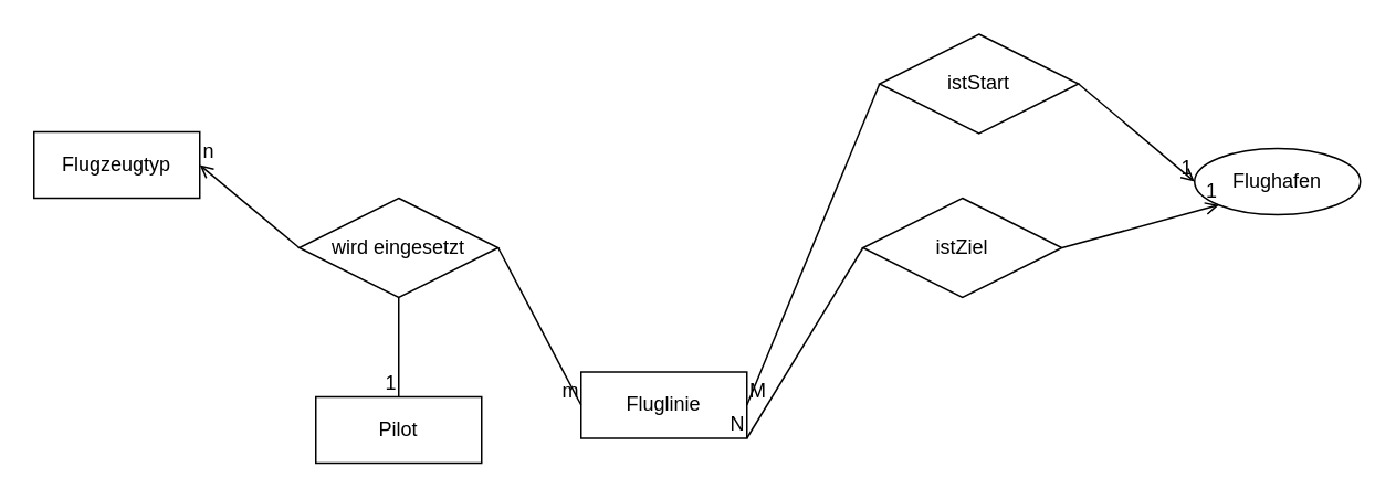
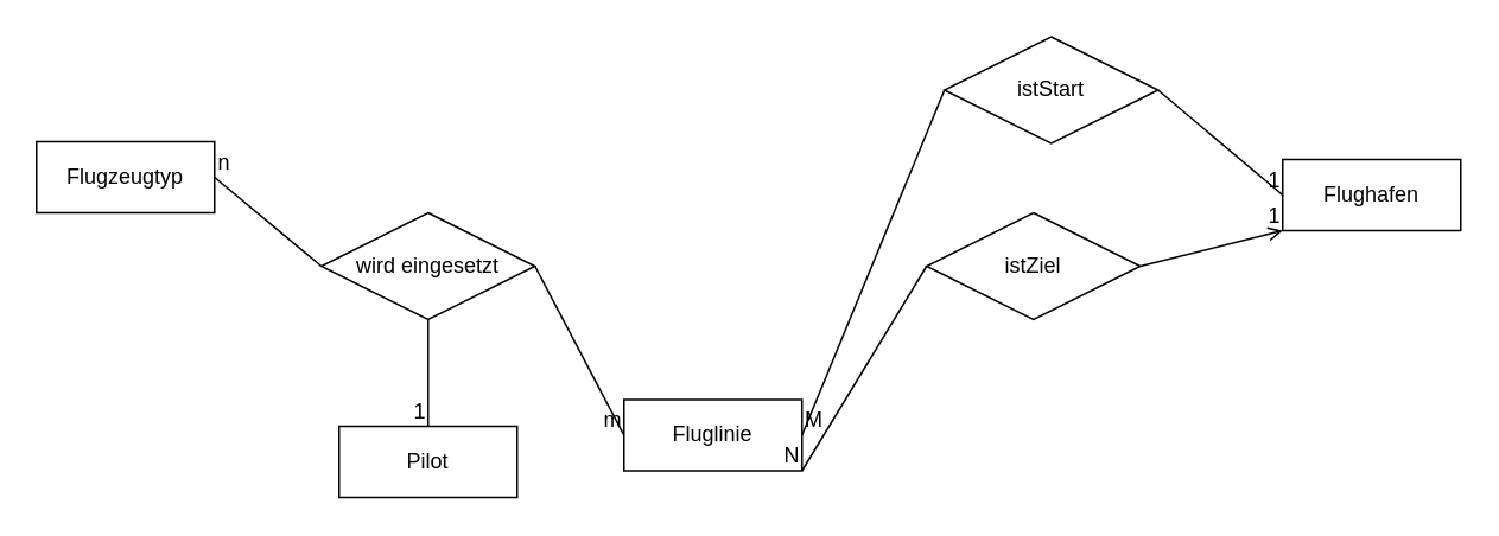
  <mxCell id="0" />
  <mxCell id="1" parent="0" />
  <mxCell id="2" value="Flugzeugtyp" style="whiteSpace=wrap;html=1;align=center;" vertex="1" parent="1"><mxGeometry x="20" y="79" width="100" height="40" as="geometry" /></mxCell>
  <mxCell id="3" value="Fluglinie" style="whiteSpace=wrap;html=1;align=center;" vertex="1" parent="1"><mxGeometry x="350" y="224" width="100" height="40" as="geometry" /></mxCell>
  <mxCell id="4" value="Pilot" style="whiteSpace=wrap;html=1;align=center;" vertex="1" parent="1"><mxGeometry x="190" y="239" width="100" height="40" as="geometry" /></mxCell>
- <mxCell id="5" value="Flughafen" style="ellipse;whiteSpace=wrap;html=1;align=center;" vertex="1" parent="1"><mxGeometry x="720" y="89" width="100" height="40" as="geometry" /></mxCell>
+ <mxCell id="5" value="Flughafen" style="whiteSpace=wrap;html=1;align=center;" vertex="1" parent="1"><mxGeometry x="720" y="89" width="100" height="40" as="geometry" /></mxCell>
  <mxCell id="6" value="wird eingesetzt" style="shape=rhombus;perimeter=rhombusPerimeter;whiteSpace=wrap;html=1;align=center;" vertex="1" parent="1"><mxGeometry x="180" y="119" width="120" height="60" as="geometry" /></mxCell>
  <mxCell id="7" value="" style="endArrow=none;html=1;rounded=0;exitX=0.5;exitY=1;exitDx=0;exitDy=0;entryX=0.5;entryY=0;entryDx=0;entryDy=0;" edge="1" parent="1" source="6" target="4"><mxGeometry relative="1" as="geometry"><mxPoint x="220" y="219" as="sourcePoint" /><mxPoint x="380" y="219" as="targetPoint" /></mxGeometry></mxCell>
  <mxCell id="8" value="1" style="resizable=0;html=1;whiteSpace=wrap;align=right;verticalAlign=bottom;" connectable="0" vertex="1" parent="7"><mxGeometry x="1" relative="1" as="geometry" /></mxCell>
  <mxCell id="9" value="" style="endArrow=none;html=1;rounded=0;exitX=1;exitY=0.5;exitDx=0;exitDy=0;entryX=0;entryY=0.5;entryDx=0;entryDy=0;" edge="1" parent="1" source="6" target="3"><mxGeometry relative="1" as="geometry"><mxPoint x="250" y="189" as="sourcePoint" /><mxPoint x="250" y="249" as="targetPoint" /></mxGeometry></mxCell>
  <mxCell id="10" value="m" style="resizable=0;html=1;whiteSpace=wrap;align=right;verticalAlign=bottom;" connectable="0" vertex="1" parent="9"><mxGeometry x="1" relative="1" as="geometry" /></mxCell>
- <mxCell id="11" value="" style="endArrow=open;html=1;rounded=0;exitX=0;exitY=0.5;exitDx=0;exitDy=0;entryX=1;entryY=0.5;entryDx=0;entryDy=0;" edge="1" parent="1" source="6" target="2"><mxGeometry relative="1" as="geometry"><mxPoint x="260" y="199" as="sourcePoint" /><mxPoint x="260" y="259" as="targetPoint" /></mxGeometry></mxCell>
+ <mxCell id="11" value="" style="endArrow=none;html=1;rounded=0;exitX=0;exitY=0.5;exitDx=0;exitDy=0;entryX=1;entryY=0.5;entryDx=0;entryDy=0;" edge="1" parent="1" source="6" target="2"><mxGeometry relative="1" as="geometry"><mxPoint x="260" y="199" as="sourcePoint" /><mxPoint x="260" y="259" as="targetPoint" /></mxGeometry></mxCell>
  <mxCell id="12" value="n" style="resizable=0;html=1;whiteSpace=wrap;align=right;verticalAlign=bottom;" connectable="0" vertex="1" parent="11"><mxGeometry x="1" relative="1" as="geometry"><mxPoint x="10" as="offset" /></mxGeometry></mxCell>
- <mxCell id="13" value="" style="endArrow=open;html=1;rounded=0;exitX=1;exitY=0.5;exitDx=0;exitDy=0;entryX=0;entryY=0.5;entryDx=0;entryDy=0;" edge="1" parent="1" source="17" target="5"><mxGeometry relative="1" as="geometry"><mxPoint x="380" y="259" as="sourcePoint" /><mxPoint x="540" y="259" as="targetPoint" /></mxGeometry></mxCell>
+ <mxCell id="13" value="" style="endArrow=none;html=1;rounded=0;exitX=1;exitY=0.5;exitDx=0;exitDy=0;entryX=0;entryY=0.5;entryDx=0;entryDy=0;" edge="1" parent="1" source="17" target="5"><mxGeometry relative="1" as="geometry"><mxPoint x="380" y="259" as="sourcePoint" /><mxPoint x="540" y="259" as="targetPoint" /></mxGeometry></mxCell>
  <mxCell id="14" value="1" style="resizable=0;html=1;whiteSpace=wrap;align=right;verticalAlign=bottom;" connectable="0" vertex="1" parent="13"><mxGeometry x="1" relative="1" as="geometry" /></mxCell>
  <mxCell id="15" value="" style="endArrow=none;html=1;rounded=0;exitX=1;exitY=0.5;exitDx=0;exitDy=0;entryX=0;entryY=0.5;entryDx=0;entryDy=0;" edge="1" parent="1" source="3" target="17"><mxGeometry relative="1" as="geometry"><mxPoint x="450" y="109" as="sourcePoint" /><mxPoint x="720" y="109" as="targetPoint" /></mxGeometry></mxCell>
  <mxCell id="16" value="M" style="resizable=0;html=1;whiteSpace=wrap;align=left;verticalAlign=bottom;" connectable="0" vertex="1" parent="15"><mxGeometry x="-1" relative="1" as="geometry" /></mxCell>
  <mxCell id="17" value="istStart" style="shape=rhombus;perimeter=rhombusPerimeter;whiteSpace=wrap;html=1;align=center;" vertex="1" parent="1"><mxGeometry x="530" y="20" width="120" height="60" as="geometry" /></mxCell>
  <mxCell id="18" value="istZiel" style="shape=rhombus;perimeter=rhombusPerimeter;whiteSpace=wrap;html=1;align=center;" vertex="1" parent="1"><mxGeometry x="520" y="119" width="120" height="60" as="geometry" /></mxCell>
  <mxCell id="19" value="" style="endArrow=none;html=1;rounded=0;exitX=0;exitY=0.5;exitDx=0;exitDy=0;entryX=1;entryY=1;entryDx=0;entryDy=0;" edge="1" parent="1" source="18" target="3"><mxGeometry relative="1" as="geometry"><mxPoint x="350" y="179" as="sourcePoint" /><mxPoint x="510" y="179" as="targetPoint" /></mxGeometry></mxCell>
  <mxCell id="20" value="N" style="resizable=0;html=1;whiteSpace=wrap;align=right;verticalAlign=bottom;" connectable="0" vertex="1" parent="19"><mxGeometry x="1" relative="1" as="geometry" /></mxCell>
  <mxCell id="21" value="" style="endArrow=open;html=1;rounded=0;exitX=1;exitY=0.5;exitDx=0;exitDy=0;entryX=0;entryY=1;entryDx=0;entryDy=0;" edge="1" parent="1" source="18" target="5"><mxGeometry relative="1" as="geometry"><mxPoint x="360" y="189" as="sourcePoint" /><mxPoint x="520" y="189" as="targetPoint" /></mxGeometry></mxCell>
  <mxCell id="22" value="1" style="resizable=0;html=1;whiteSpace=wrap;align=right;verticalAlign=bottom;" connectable="0" vertex="1" parent="21"><mxGeometry x="1" relative="1" as="geometry" /></mxCell>
